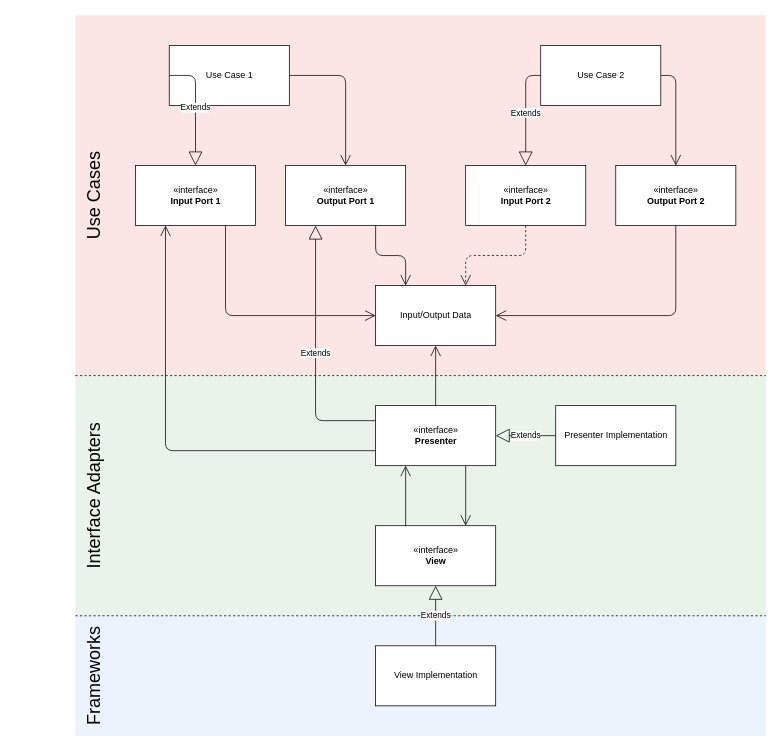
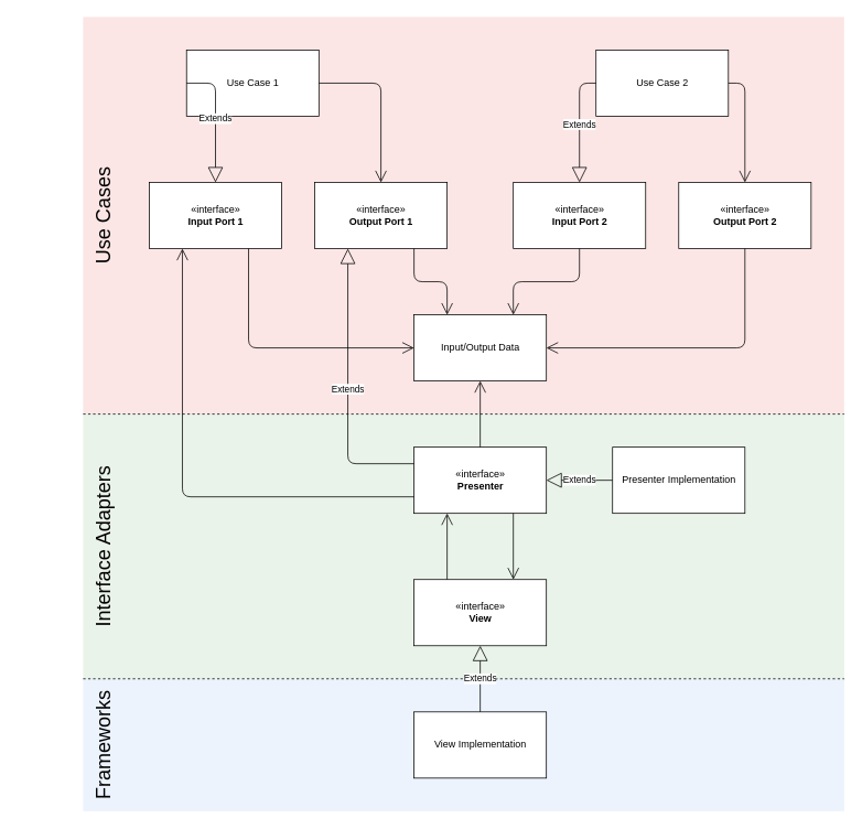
  <mxCell id="0" />
  <mxCell id="1" parent="0" />
  <mxCell id="2" value="" style="rounded=0;whiteSpace=wrap;html=1;opacity=50;fillColor=#dae8fc;strokeColor=none;" vertex="1" parent="1"><mxGeometry y="820" width="920" height="160" as="geometry" x="100" /></mxCell>
  <mxCell id="3" value="" style="rounded=0;whiteSpace=wrap;html=1;opacity=50;fillColor=#d5e8d4;strokeColor=none;" vertex="1" parent="1"><mxGeometry y="500" width="920" height="320" as="geometry" x="100" /></mxCell>
  <mxCell id="4" value="" style="rounded=0;whiteSpace=wrap;html=1;fillColor=#f8cecc;strokeColor=none;opacity=50;" vertex="1" parent="1"><mxGeometry width="920" height="480" as="geometry" x="100" y="20" /></mxCell>
  <mxCell id="5" value="" style="endArrow=none;dashed=1;html=1;" edge="1" parent="1"><mxGeometry width="50" height="50" relative="1" as="geometry"><mxPoint y="500" as="sourcePoint" x="100" /><mxPoint x="1020" y="500" as="targetPoint" /></mxGeometry></mxCell>
  <mxCell id="6" value="" style="endArrow=none;dashed=1;html=1;" edge="1" parent="1"><mxGeometry width="50" height="50" relative="1" as="geometry"><mxPoint y="820" as="sourcePoint" x="100" /><mxPoint x="1020" y="820" as="targetPoint" /></mxGeometry></mxCell>
  <mxCell id="7" value="Use Case 1" style="html=1;" parent="1" vertex="1"><mxGeometry x="225" y="60" width="160" height="80" as="geometry" /></mxCell>
  <mxCell id="8" value="«interface»&lt;br&gt;&lt;b&gt;Input Port 1&lt;br&gt;&lt;/b&gt;" style="html=1;" parent="1" vertex="1"><mxGeometry x="180" y="220" width="160" height="80" as="geometry" /></mxCell>
  <mxCell id="9" value="«interface»&lt;br&gt;&lt;b&gt;Output Port 1&lt;/b&gt;" style="html=1;" parent="1" vertex="1"><mxGeometry x="380" y="220" width="160" height="80" as="geometry" /></mxCell>
  <mxCell id="10" value="Extends" style="endArrow=block;endSize=16;endFill=0;html=1;exitX=0;exitY=0.5;exitDx=0;exitDy=0;entryX=0.5;entryY=0;entryDx=0;entryDy=0;" parent="1" source="7" target="8" edge="1"><mxGeometry width="160" relative="1" as="geometry"><mxPoint x="180" y="170" as="sourcePoint" /><mxPoint x="340" y="170" as="targetPoint" /><Array as="points"><mxPoint x="260" y="100" /></Array></mxGeometry></mxCell>
  <mxCell id="11" value="" style="endArrow=open;endFill=1;endSize=12;html=1;exitX=1;exitY=0.5;exitDx=0;exitDy=0;entryX=0.5;entryY=0;entryDx=0;entryDy=0;" parent="1" source="7" target="9" edge="1"><mxGeometry width="160" relative="1" as="geometry"><mxPoint x="590" y="140" as="sourcePoint" /><mxPoint x="750" y="140" as="targetPoint" /><Array as="points"><mxPoint x="460" y="100" /></Array></mxGeometry></mxCell>
  <mxCell id="12" value="«interface»&lt;br&gt;&lt;b&gt;Input Port 2&lt;/b&gt;" style="html=1;" parent="1" vertex="1"><mxGeometry x="620" y="220" width="160" height="80" as="geometry" /></mxCell>
  <mxCell id="13" value="«interface»&lt;br&gt;&lt;b&gt;Output Port 2&lt;/b&gt;" style="html=1;" parent="1" vertex="1"><mxGeometry x="820" y="220" width="160" height="80" as="geometry" /></mxCell>
  <mxCell id="14" value="Use Case 2" style="html=1;" parent="1" vertex="1"><mxGeometry x="720" y="60" width="160" height="80" as="geometry" /></mxCell>
  <mxCell id="15" value="Extends" style="endArrow=block;endSize=16;endFill=0;html=1;exitX=0;exitY=0.5;exitDx=0;exitDy=0;entryX=0.5;entryY=0;entryDx=0;entryDy=0;" parent="1" source="14" target="12" edge="1"><mxGeometry width="160" relative="1" as="geometry"><mxPoint x="560" y="170" as="sourcePoint" /><mxPoint x="720" y="170" as="targetPoint" /><Array as="points"><mxPoint x="700" y="100" /></Array></mxGeometry></mxCell>
  <mxCell id="16" value="" style="endArrow=open;endFill=1;endSize=12;html=1;exitX=1;exitY=0.5;exitDx=0;exitDy=0;entryX=0.5;entryY=0;entryDx=0;entryDy=0;" parent="1" source="14" target="13" edge="1"><mxGeometry width="160" relative="1" as="geometry"><mxPoint x="930" y="150" as="sourcePoint" /><mxPoint x="1090" y="150" as="targetPoint" /><Array as="points"><mxPoint x="900" y="100" /></Array></mxGeometry></mxCell>
  <mxCell id="17" value="Input/Output Data" style="html=1;" parent="1" vertex="1"><mxGeometry x="500" y="380" width="160" height="80" as="geometry" /></mxCell>
  <mxCell id="18" value="" style="endArrow=open;endFill=1;endSize=12;html=1;exitX=0.75;exitY=1;exitDx=0;exitDy=0;entryX=0;entryY=0.5;entryDx=0;entryDy=0;" parent="1" source="8" target="17" edge="1"><mxGeometry width="160" relative="1" as="geometry"><mxPoint x="260" y="460" as="sourcePoint" /><mxPoint x="420" y="460" as="targetPoint" /><Array as="points"><mxPoint x="300" y="420" /></Array></mxGeometry></mxCell>
  <mxCell id="19" value="" style="endArrow=open;endFill=1;endSize=12;html=1;exitX=0.5;exitY=1;exitDx=0;exitDy=0;entryX=1;entryY=0.5;entryDx=0;entryDy=0;" parent="1" source="13" target="17" edge="1"><mxGeometry width="160" relative="1" as="geometry"><mxPoint x="760" y="520" as="sourcePoint" /><mxPoint x="920" y="520" as="targetPoint" /><Array as="points"><mxPoint x="900" y="420" /></Array></mxGeometry></mxCell>
- <mxCell id="20" value="" style="endArrow=open;endFill=1;endSize=12;html=1;exitX=0.5;exitY=1;exitDx=0;exitDy=0;entryX=0.75;entryY=0;entryDx=0;entryDy=0;dashed=1;" parent="1" source="12" target="17" edge="1"><mxGeometry width="160" relative="1" as="geometry"><mxPoint x="730" y="330" as="sourcePoint" /><mxPoint x="890" y="330" as="targetPoint" /><Array as="points"><mxPoint x="700" y="340" /><mxPoint x="620" y="340" /></Array></mxGeometry></mxCell>
+ <mxCell id="20" value="" style="endArrow=open;endFill=1;endSize=12;html=1;exitX=0.5;exitY=1;exitDx=0;exitDy=0;entryX=0.75;entryY=0;entryDx=0;entryDy=0;" parent="1" source="12" target="17" edge="1"><mxGeometry width="160" relative="1" as="geometry"><mxPoint x="730" y="330" as="sourcePoint" /><mxPoint x="890" y="330" as="targetPoint" /><Array as="points"><mxPoint x="700" y="340" /><mxPoint x="620" y="340" /></Array></mxGeometry></mxCell>
  <mxCell id="21" value="" style="endArrow=open;endFill=1;endSize=12;html=1;exitX=0.75;exitY=1;exitDx=0;exitDy=0;entryX=0.25;entryY=0;entryDx=0;entryDy=0;" parent="1" source="9" target="17" edge="1"><mxGeometry width="160" relative="1" as="geometry"><mxPoint x="390" y="350" as="sourcePoint" /><mxPoint x="550" y="350" as="targetPoint" /><Array as="points"><mxPoint x="500" y="340" /><mxPoint x="540" y="340" /></Array></mxGeometry></mxCell>
  <mxCell id="22" value="«interface»&lt;br&gt;&lt;b&gt;Presenter&lt;br&gt;&lt;/b&gt;" style="html=1;" vertex="1" parent="1"><mxGeometry x="500" y="540" width="160" height="80" as="geometry" /></mxCell>
  <mxCell id="23" value="" style="endArrow=open;endFill=1;endSize=12;html=1;entryX=0.25;entryY=1;entryDx=0;entryDy=0;exitX=0;exitY=0.75;exitDx=0;exitDy=0;" edge="1" parent="1" source="22" target="8"><mxGeometry width="160" relative="1" as="geometry"><mxPoint x="270" y="600" as="sourcePoint" /><mxPoint x="430" y="600" as="targetPoint" /><Array as="points"><mxPoint x="220" y="600" /></Array></mxGeometry></mxCell>
  <mxCell id="24" value="Extends" style="endArrow=block;endSize=16;endFill=0;html=1;exitX=0;exitY=0.25;exitDx=0;exitDy=0;entryX=0.25;entryY=1;entryDx=0;entryDy=0;" edge="1" parent="1" source="22" target="9"><mxGeometry width="160" relative="1" as="geometry"><mxPoint x="290" y="550" as="sourcePoint" /><mxPoint x="450" y="550" as="targetPoint" /><Array as="points"><mxPoint x="420" y="560" /></Array></mxGeometry></mxCell>
  <mxCell id="25" value="" style="endArrow=open;endFill=1;endSize=12;html=1;exitX=0.5;exitY=0;exitDx=0;exitDy=0;entryX=0.5;entryY=1;entryDx=0;entryDy=0;" edge="1" parent="1" source="22" target="17"><mxGeometry width="160" relative="1" as="geometry"><mxPoint x="800" y="600" as="sourcePoint" /><mxPoint x="960" y="600" as="targetPoint" /></mxGeometry></mxCell>
  <mxCell id="26" value="«interface»&lt;br&gt;&lt;b&gt;View&lt;/b&gt;" style="html=1;" vertex="1" parent="1"><mxGeometry x="500" y="700" width="160" height="80" as="geometry" /></mxCell>
  <mxCell id="27" value="" style="endArrow=open;endFill=1;endSize=12;html=1;exitX=0.25;exitY=0;exitDx=0;exitDy=0;entryX=0.25;entryY=1;entryDx=0;entryDy=0;" edge="1" parent="1" source="26" target="22"><mxGeometry width="160" relative="1" as="geometry"><mxPoint x="810" y="660" as="sourcePoint" /><mxPoint x="970" y="660" as="targetPoint" /></mxGeometry></mxCell>
  <mxCell id="28" value="" style="endArrow=open;endFill=1;endSize=12;html=1;exitX=0.75;exitY=1;exitDx=0;exitDy=0;entryX=0.75;entryY=0;entryDx=0;entryDy=0;" edge="1" parent="1" source="22" target="26"><mxGeometry width="160" relative="1" as="geometry"><mxPoint x="820" y="690" as="sourcePoint" /><mxPoint x="980" y="690" as="targetPoint" /></mxGeometry></mxCell>
  <mxCell id="29" value="Presenter Implementation" style="html=1;" vertex="1" parent="1"><mxGeometry x="740" y="540" width="160" height="80" as="geometry" /></mxCell>
  <mxCell id="30" value="Extends" style="endArrow=block;endSize=16;endFill=0;html=1;entryX=1;entryY=0.5;entryDx=0;entryDy=0;exitX=0;exitY=0.5;exitDx=0;exitDy=0;" edge="1" parent="1" source="29" target="22"><mxGeometry width="160" relative="1" as="geometry"><mxPoint x="650" y="670" as="sourcePoint" /><mxPoint x="810" y="670" as="targetPoint" /></mxGeometry></mxCell>
  <mxCell id="31" value="View Implementation" style="html=1;" vertex="1" parent="1"><mxGeometry x="500" y="860" width="160" height="80" as="geometry" /></mxCell>
  <mxCell id="32" value="Extends" style="endArrow=block;endSize=16;endFill=0;html=1;exitX=0.5;exitY=0;exitDx=0;exitDy=0;entryX=0.5;entryY=1;entryDx=0;entryDy=0;" edge="1" parent="1" source="31" target="26"><mxGeometry width="160" relative="1" as="geometry"><mxPoint x="690" y="850" as="sourcePoint" /><mxPoint x="850" y="850" as="targetPoint" /></mxGeometry></mxCell>
  <mxCell id="33" value="&lt;font style=&quot;font-size: 24px&quot;&gt;Use Cases&lt;/font&gt;" style="text;html=1;strokeColor=none;fillColor=none;align=center;verticalAlign=middle;whiteSpace=wrap;rounded=0;autosize=1;rotation=-90;" vertex="1" parent="1"><mxGeometry x="60" y="250" width="130" height="20" as="geometry" /></mxCell>
  <mxCell id="34" value="&lt;font style=&quot;font-size: 24px&quot;&gt;Interface Adapters&lt;/font&gt;" style="text;html=1;strokeColor=none;fillColor=none;align=center;verticalAlign=middle;whiteSpace=wrap;rounded=0;autosize=1;rotation=-90;" vertex="1" parent="1"><mxGeometry x="20" y="650" width="210" height="20" as="geometry" /></mxCell>
  <mxCell id="35" value="&lt;font style=&quot;font-size: 24px&quot;&gt;Frameworks&lt;/font&gt;" style="text;html=1;strokeColor=none;fillColor=none;align=center;verticalAlign=middle;whiteSpace=wrap;rounded=0;autosize=1;rotation=-90;" vertex="1" parent="1"><mxGeometry x="50" y="890" width="150" height="20" as="geometry" /></mxCell>
